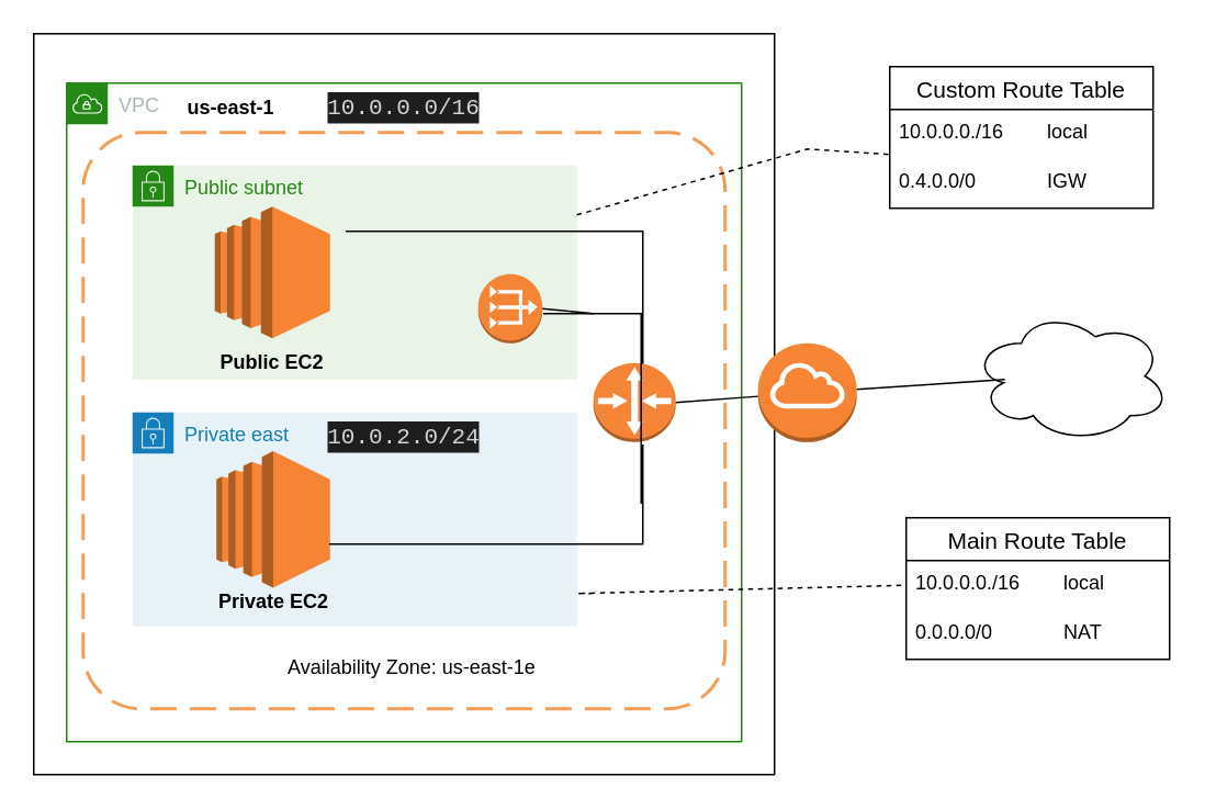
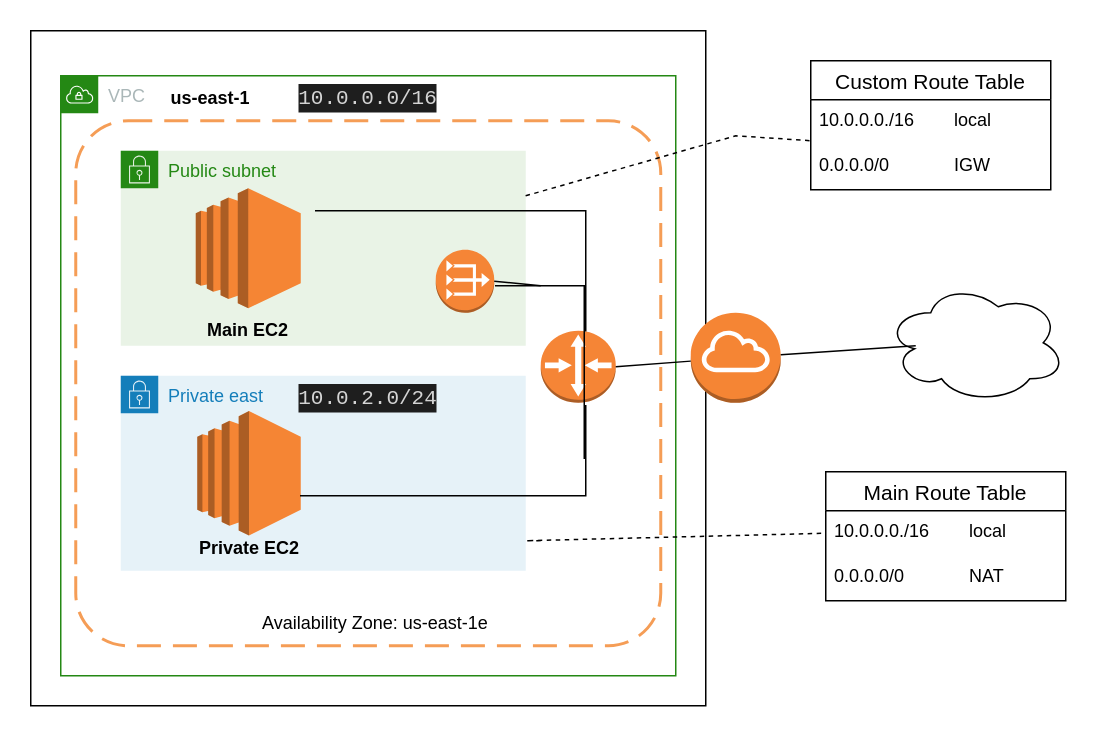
  <mxCell id="0" />
  <mxCell id="1" parent="0" />
  <mxCell id="2" value="" style="rounded=0;whiteSpace=wrap;html=1;" vertex="1" parent="1"><mxGeometry x="20" y="20" width="450" height="450" as="geometry" /></mxCell>
  <mxCell id="3" value="VPC" style="points=[[0,0],[0.25,0],[0.5,0],[0.75,0],[1,0],[1,0.25],[1,0.5],[1,0.75],[1,1],[0.75,1],[0.5,1],[0.25,1],[0,1],[0,0.75],[0,0.5],[0,0.25]];outlineConnect=0;gradientColor=none;html=1;whiteSpace=wrap;fontSize=12;fontStyle=0;container=1;pointerEvents=0;collapsible=0;recursiveResize=0;shape=mxgraph.aws4.group;grIcon=mxgraph.aws4.group_vpc;strokeColor=#248814;fillColor=none;verticalAlign=top;align=left;spacingLeft=30;fontColor=#AAB7B8;dashed=0;" vertex="1" parent="1"><mxGeometry x="40" y="50" width="410" height="400" as="geometry" /></mxCell>
  <mxCell id="4" value="&lt;b&gt;us-east-1&lt;/b&gt;&lt;a style=&quot;background-color: rgb(35, 47, 62); display: flex; align-items: center; font-size: 15px; line-height: 24px; min-height: auto; text-decoration-line: none; border: none; height: auto; font-weight: bold; outline: none; font-family: &amp;quot;Amazon Ember&amp;quot;, &amp;quot;Helvetica Neue&amp;quot;, Roboto, Arial, sans-serif; text-align: left; color: rgb(236, 114, 17) !important;&quot; class=&quot;_3w8zrwXEzPZYyUhCbqi-oU _3QcGxkeMRt1l8o-t4jgQVj&quot; tabindex=&quot;-1&quot; data-region-opt-in=&quot;false&quot; data-region-id=&quot;us-east-1&quot; target=&quot;_top&quot; href=&quot;https://us-east-1.console.aws.amazon.com/ec2/home?region=us-east-1#Instances:instanceState=running&quot;&gt;&lt;span style=&quot;pointer-events: none; display: flex; justify-content: space-between; width: 275.583px;&quot; class=&quot;_3uwe1mCjB6-mREyxIcpCQt&quot;&gt;&lt;/span&gt;&lt;/a&gt;&lt;a style=&quot;background-color: rgb(35, 47, 62); display: flex; align-items: center; font-size: 15px; line-height: 24px; min-height: auto; text-decoration-line: none; border: none; height: auto; font-weight: bold; outline: none; font-family: &amp;quot;Amazon Ember&amp;quot;, &amp;quot;Helvetica Neue&amp;quot;, Roboto, Arial, sans-serif; text-align: left; color: rgb(236, 114, 17) !important;&quot; class=&quot;_3w8zrwXEzPZYyUhCbqi-oU _3QcGxkeMRt1l8o-t4jgQVj&quot; tabindex=&quot;-1&quot; data-region-opt-in=&quot;false&quot; data-region-id=&quot;us-east-1&quot; target=&quot;_top&quot; href=&quot;https://us-east-1.console.aws.amazon.com/ec2/home?region=us-east-1#Instances:instanceState=running&quot;&gt;&lt;span style=&quot;pointer-events: none; display: flex; justify-content: space-between; width: 275.583px;&quot; class=&quot;_3uwe1mCjB6-mREyxIcpCQt&quot;&gt;&lt;/span&gt;&lt;/a&gt;" style="text;html=1;strokeColor=none;fillColor=none;align=center;verticalAlign=middle;whiteSpace=wrap;rounded=0;" vertex="1" parent="1"><mxGeometry x="100" y="50" width="80" height="30" as="geometry" /></mxCell>
  <mxCell id="5" value="" style="rounded=1;arcSize=10;dashed=1;strokeColor=#F59D56;fillColor=none;gradientColor=none;dashPattern=8 4;strokeWidth=2;" vertex="1" parent="1"><mxGeometry x="50" y="80" width="390" height="350" as="geometry" /></mxCell>
- <mxCell id="6" value="Availability Zone: us-east-1e" style="text;html=1;strokeColor=none;fillColor=none;align=center;verticalAlign=middle;whiteSpace=wrap;rounded=0;" vertex="1" parent="1"><mxGeometry x="140" y="390" width="220" height="30" as="geometry" /></mxCell>
+ <mxCell id="6" value="Availability Zone: us-east-1e" style="text;html=1;strokeColor=none;fillColor=none;align=center;verticalAlign=middle;whiteSpace=wrap;rounded=0;" vertex="1" parent="1"><mxGeometry x="140" y="400" width="220" height="30" as="geometry" /></mxCell>
  <mxCell id="7" value="Public subnet" style="points=[[0,0],[0.25,0],[0.5,0],[0.75,0],[1,0],[1,0.25],[1,0.5],[1,0.75],[1,1],[0.75,1],[0.5,1],[0.25,1],[0,1],[0,0.75],[0,0.5],[0,0.25]];outlineConnect=0;gradientColor=none;html=1;whiteSpace=wrap;fontSize=12;fontStyle=0;container=1;pointerEvents=0;collapsible=0;recursiveResize=0;shape=mxgraph.aws4.group;grIcon=mxgraph.aws4.group_security_group;grStroke=0;strokeColor=#248814;fillColor=#E9F3E6;verticalAlign=top;align=left;spacingLeft=30;fontColor=#248814;dashed=0;" vertex="1" parent="1"><mxGeometry x="80" y="100" width="270" height="130" as="geometry" /></mxCell>
  <mxCell id="8" value="" style="outlineConnect=0;dashed=0;verticalLabelPosition=bottom;verticalAlign=top;align=center;html=1;shape=mxgraph.aws3.ec2;fillColor=#F58534;gradientColor=none;" vertex="1" parent="7"><mxGeometry x="50" y="25" width="70" height="80" as="geometry" /></mxCell>
- <mxCell id="9" value="&lt;b style=&quot;&quot;&gt;Public EC2&lt;/b&gt;" style="text;html=1;strokeColor=none;fillColor=none;align=center;verticalAlign=middle;whiteSpace=wrap;rounded=0;" vertex="1" parent="7"><mxGeometry x="40" y="105" width="90" height="30" as="geometry" /></mxCell>
+ <mxCell id="9" value="&lt;b style=&quot;&quot;&gt;Main EC2&lt;/b&gt;" style="text;html=1;strokeColor=none;fillColor=none;align=center;verticalAlign=middle;whiteSpace=wrap;rounded=0;" vertex="1" parent="7"><mxGeometry x="40" y="105" width="90" height="30" as="geometry" /></mxCell>
  <mxCell id="10" value="Private east" style="points=[[0,0],[0.25,0],[0.5,0],[0.75,0],[1,0],[1,0.25],[1,0.5],[1,0.75],[1,1],[0.75,1],[0.5,1],[0.25,1],[0,1],[0,0.75],[0,0.5],[0,0.25]];outlineConnect=0;gradientColor=none;html=1;whiteSpace=wrap;fontSize=12;fontStyle=0;container=1;pointerEvents=0;collapsible=0;recursiveResize=0;shape=mxgraph.aws4.group;grIcon=mxgraph.aws4.group_security_group;grStroke=0;strokeColor=#147EBA;fillColor=#E6F2F8;verticalAlign=top;align=left;spacingLeft=30;fontColor=#147EBA;dashed=0;" vertex="1" parent="1"><mxGeometry x="80" y="250" width="270" height="130" as="geometry" /></mxCell>
  <mxCell id="11" value="" style="outlineConnect=0;dashed=0;verticalLabelPosition=bottom;verticalAlign=top;align=center;html=1;shape=mxgraph.aws3.ec2;fillColor=#F58534;gradientColor=none;" vertex="1" parent="10"><mxGeometry x="51" y="23.5" width="69" height="83" as="geometry" /></mxCell>
  <mxCell id="12" value="&lt;b style=&quot;&quot;&gt;Private EC2&lt;/b&gt;" style="text;html=1;strokeColor=none;fillColor=none;align=center;verticalAlign=middle;whiteSpace=wrap;rounded=0;" vertex="1" parent="10"><mxGeometry x="40.5" y="100" width="90" height="30" as="geometry" /></mxCell>
  <mxCell id="13" value="" style="shape=partialRectangle;whiteSpace=wrap;html=1;top=0;left=0;fillColor=none;" vertex="1" parent="10"><mxGeometry x="120" y="20" width="190" height="60" as="geometry" /></mxCell>
  <mxCell id="14" value="" style="outlineConnect=0;dashed=0;verticalLabelPosition=bottom;verticalAlign=top;align=center;html=1;shape=mxgraph.aws3.vpc_nat_gateway;fillColor=#F58536;gradientColor=none;" vertex="1" parent="1"><mxGeometry x="290" y="166" width="39" height="42" as="geometry" /></mxCell>
  <mxCell id="15" value="" style="outlineConnect=0;dashed=0;verticalLabelPosition=bottom;verticalAlign=top;align=center;html=1;shape=mxgraph.aws3.router;fillColor=#F58536;gradientColor=none;" vertex="1" parent="1"><mxGeometry x="360" y="220" width="50" height="48" as="geometry" /></mxCell>
  <mxCell id="16" value="" style="outlineConnect=0;dashed=0;verticalLabelPosition=bottom;verticalAlign=top;align=center;html=1;shape=mxgraph.aws3.internet_gateway;fillColor=#F58534;gradientColor=none;" vertex="1" parent="1"><mxGeometry x="460" y="208" width="60" height="60" as="geometry" /></mxCell>
  <mxCell id="17" value="&lt;div style=&quot;color: rgb(212, 212, 212); background-color: rgb(30, 30, 30); font-family: Consolas, &amp;quot;Courier New&amp;quot;, monospace; font-size: 14px; line-height: 19px;&quot;&gt;10.0.2.0/24&lt;/div&gt;" style="text;html=1;strokeColor=none;fillColor=none;align=center;verticalAlign=middle;whiteSpace=wrap;rounded=0;" vertex="1" parent="1"><mxGeometry x="200" y="250" width="90" height="30" as="geometry" /></mxCell>
  <mxCell id="18" value="&lt;div style=&quot;color: rgb(212, 212, 212); background-color: rgb(30, 30, 30); font-family: Consolas, &amp;quot;Courier New&amp;quot;, monospace; font-size: 14px; line-height: 19px;&quot;&gt;10.0.0.0/16&lt;/div&gt;" style="text;html=1;strokeColor=none;fillColor=none;align=center;verticalAlign=middle;whiteSpace=wrap;rounded=0;" vertex="1" parent="1"><mxGeometry x="200" y="50" width="90" height="30" as="geometry" /></mxCell>
  <mxCell id="19" value="" style="endArrow=none;html=1;rounded=0;exitX=1;exitY=0.5;exitDx=0;exitDy=0;exitPerimeter=0;" edge="1" parent="1" source="14"><mxGeometry width="50" height="50" relative="1" as="geometry"><mxPoint x="330" y="260" as="sourcePoint" /><mxPoint x="360" y="190" as="targetPoint" /></mxGeometry></mxCell>
  <mxCell id="20" value="" style="shape=partialRectangle;whiteSpace=wrap;html=1;bottom=0;right=0;fillColor=none;direction=south;" vertex="1" parent="1"><mxGeometry x="210" y="140" width="180" height="80" as="geometry" /></mxCell>
  <mxCell id="21" value="" style="shape=partialRectangle;whiteSpace=wrap;html=1;bottom=0;right=0;fillColor=none;direction=south;" vertex="1" parent="1"><mxGeometry x="330" y="190" width="59" height="115" as="geometry" /></mxCell>
  <mxCell id="22" value="" style="endArrow=none;html=1;rounded=0;exitX=1;exitY=0.5;exitDx=0;exitDy=0;exitPerimeter=0;" edge="1" parent="1" source="15" target="16"><mxGeometry width="50" height="50" relative="1" as="geometry"><mxPoint x="410" y="250" as="sourcePoint" /><mxPoint x="380" y="210" as="targetPoint" /></mxGeometry></mxCell>
  <mxCell id="23" value="" style="ellipse;shape=cloud;whiteSpace=wrap;html=1;" vertex="1" parent="1"><mxGeometry x="590" y="188" width="120" height="80" as="geometry" /></mxCell>
  <mxCell id="24" value="" style="endArrow=none;html=1;rounded=0;" edge="1" parent="1" source="16"><mxGeometry width="50" height="50" relative="1" as="geometry"><mxPoint x="330" y="260" as="sourcePoint" /><mxPoint x="610" y="230" as="targetPoint" /><Array as="points"><mxPoint x="610" y="230" /></Array></mxGeometry></mxCell>
  <mxCell id="25" value="Custom Route Table" style="swimlane;fontStyle=0;childLayout=stackLayout;horizontal=1;startSize=26;horizontalStack=0;resizeParent=1;resizeParentMax=0;resizeLast=0;collapsible=1;marginBottom=0;align=center;fontSize=14;" vertex="1" parent="1"><mxGeometry x="540" y="40" width="160" height="86" as="geometry" /></mxCell>
  <mxCell id="26" value="10.0.0.0./16        local" style="text;strokeColor=none;fillColor=none;spacingLeft=4;spacingRight=4;overflow=hidden;rotatable=0;points=[[0,0.5],[1,0.5]];portConstraint=eastwest;fontSize=12;" vertex="1" parent="25"><mxGeometry y="26" width="160" height="30" as="geometry" /></mxCell>
- <mxCell id="27" value="0.4.0.0/0             IGW" style="text;strokeColor=none;fillColor=none;spacingLeft=4;spacingRight=4;overflow=hidden;rotatable=0;points=[[0,0.5],[1,0.5]];portConstraint=eastwest;fontSize=12;" vertex="1" parent="25"><mxGeometry y="56" width="160" height="30" as="geometry" /></mxCell>
+ <mxCell id="27" value="0.0.0.0/0             IGW" style="text;strokeColor=none;fillColor=none;spacingLeft=4;spacingRight=4;overflow=hidden;rotatable=0;points=[[0,0.5],[1,0.5]];portConstraint=eastwest;fontSize=12;" vertex="1" parent="25"><mxGeometry y="56" width="160" height="30" as="geometry" /></mxCell>
  <mxCell id="28" value="Main Route Table" style="swimlane;fontStyle=0;childLayout=stackLayout;horizontal=1;startSize=26;horizontalStack=0;resizeParent=1;resizeParentMax=0;resizeLast=0;collapsible=1;marginBottom=0;align=center;fontSize=14;" vertex="1" parent="1"><mxGeometry x="550" y="314" width="160" height="86" as="geometry" /></mxCell>
  <mxCell id="29" value="10.0.0.0./16        local" style="text;strokeColor=none;fillColor=none;spacingLeft=4;spacingRight=4;overflow=hidden;rotatable=0;points=[[0,0.5],[1,0.5]];portConstraint=eastwest;fontSize=12;" vertex="1" parent="28"><mxGeometry y="26" width="160" height="30" as="geometry" /></mxCell>
  <mxCell id="30" value="0.0.0.0/0             NAT" style="text;strokeColor=none;fillColor=none;spacingLeft=4;spacingRight=4;overflow=hidden;rotatable=0;points=[[0,0.5],[1,0.5]];portConstraint=eastwest;fontSize=12;" vertex="1" parent="28"><mxGeometry y="56" width="160" height="30" as="geometry" /></mxCell>
  <mxCell id="31" value="" style="endArrow=none;dashed=1;html=1;rounded=0;entryX=0;entryY=-0.089;entryDx=0;entryDy=0;entryPerimeter=0;exitX=0.769;exitY=0.143;exitDx=0;exitDy=0;exitPerimeter=0;" edge="1" parent="1" source="5" target="27"><mxGeometry width="50" height="50" relative="1" as="geometry"><mxPoint x="330" y="220" as="sourcePoint" /><mxPoint x="380" y="170" as="targetPoint" /><Array as="points"><mxPoint x="490" y="90" /></Array></mxGeometry></mxCell>
  <mxCell id="32" value="" style="endArrow=none;dashed=1;html=1;rounded=0;entryX=0;entryY=0.5;entryDx=0;entryDy=0;" edge="1" parent="1" target="29"><mxGeometry width="50" height="50" relative="1" as="geometry"><mxPoint x="360" y="360" as="sourcePoint" /><mxPoint x="380" y="170" as="targetPoint" /><Array as="points"><mxPoint x="350" y="360" /></Array></mxGeometry></mxCell>
